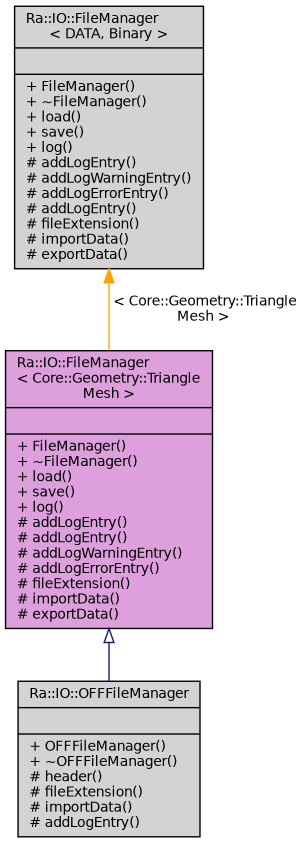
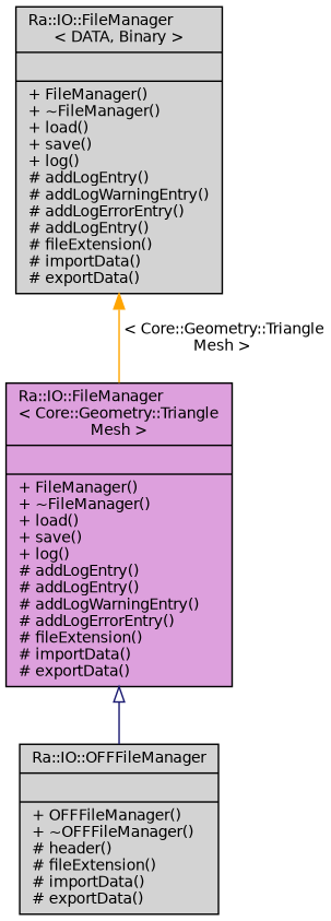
  digraph {
    fontname="DejaVu Sans"
    node [color=black fillcolor=lightgrey fontname="DejaVu Sans" fontsize=10 shape=record style=filled]
    edge [dir=back fontname="DejaVu Sans" fontsize=10 labelfontname=Helvetica labelfontsize=10 style=solid]
-   n1 [fontcolor=black height=0.2 label="{Ra::IO::OFFFileManager\n||+ OFFFileManager()\l+ ~OFFFileManager()\l# header()\l# fileExtension()\l# importData()\l# addLogEntry()\l}" width=0.4]
+   n1 [fontcolor=black height=0.2 label="{Ra::IO::OFFFileManager\n||+ OFFFileManager()\l+ ~OFFFileManager()\l# header()\l# fileExtension()\l# importData()\l# exportData()\l}" width=0.4]
    n2 [fillcolor=plum height=0.2 label="{Ra::IO::FileManager\l\< Core::Geometry::Triangle\lMesh \>\n||+ FileManager()\l+ ~FileManager()\l+ load()\l+ save()\l+ log()\l# addLogEntry()\l# addLogEntry()\l# addLogWarningEntry()\l# addLogErrorEntry()\l# fileExtension()\l# importData()\l# exportData()\l}" width=0.4]
    n3 [height=0.2 label="{Ra::IO::FileManager\l\< DATA, Binary \>\n||+ FileManager()\l+ ~FileManager()\l+ load()\l+ save()\l+ log()\l# addLogEntry()\l# addLogWarningEntry()\l# addLogErrorEntry()\l# addLogEntry()\l# fileExtension()\l# importData()\l# exportData()\l}" width=0.4]
    n2 -> n1 [arrowtail=onormal color=midnightblue]
    n3 -> n2 [color=orange label=" \< Core::Geometry::Triangle\lMesh \>"]
  }
